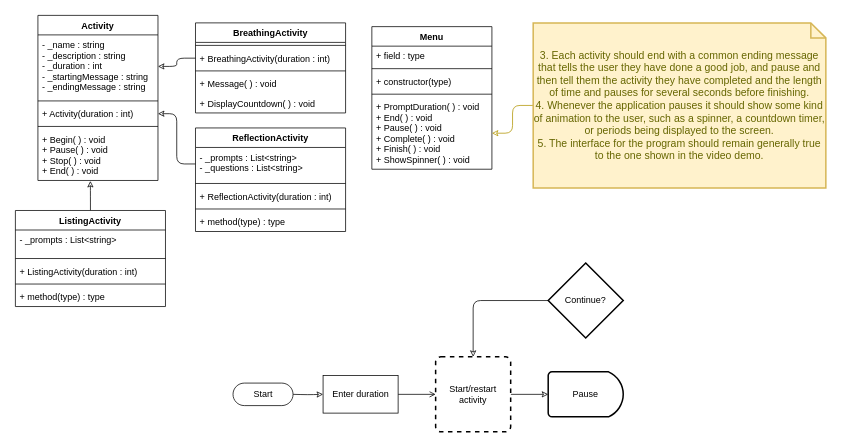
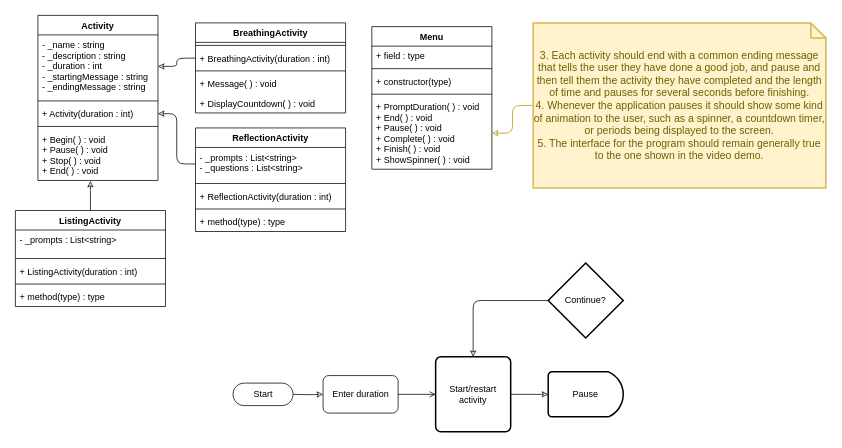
  <mxCell id="0" />
  <mxCell id="1" parent="0" />
  <mxCell id="2" value="Menu" style="swimlane;fontStyle=1;align=center;verticalAlign=top;childLayout=stackLayout;horizontal=1;startSize=26;horizontalStack=0;resizeParent=1;resizeParentMax=0;resizeLast=0;collapsible=1;marginBottom=0;" vertex="1" parent="1"><mxGeometry x="495" y="35" width="160" height="190" as="geometry" /></mxCell>
  <mxCell id="3" value="+ field : type" style="text;strokeColor=none;fillColor=none;align=left;verticalAlign=top;spacingLeft=4;spacingRight=4;overflow=hidden;rotatable=0;points=[[0,0.5],[1,0.5]];portConstraint=eastwest;" vertex="1" parent="2"><mxGeometry y="26" width="160" height="26" as="geometry" /></mxCell>
  <mxCell id="4" value="" style="line;strokeWidth=1;fillColor=none;align=left;verticalAlign=middle;spacingTop=-1;spacingLeft=3;spacingRight=3;rotatable=0;labelPosition=right;points=[];portConstraint=eastwest;strokeColor=inherit;" vertex="1" parent="2"><mxGeometry y="52" width="160" height="8" as="geometry" /></mxCell>
  <mxCell id="5" value="+ constructor(type)" style="text;strokeColor=none;fillColor=none;align=left;verticalAlign=top;spacingLeft=4;spacingRight=4;overflow=hidden;rotatable=0;points=[[0,0.5],[1,0.5]];portConstraint=eastwest;" vertex="1" parent="2"><mxGeometry y="60" width="160" height="26" as="geometry" /></mxCell>
  <mxCell id="6" value="" style="line;strokeWidth=1;fillColor=none;align=left;verticalAlign=middle;spacingTop=-1;spacingLeft=3;spacingRight=3;rotatable=0;labelPosition=right;points=[];portConstraint=eastwest;strokeColor=inherit;" vertex="1" parent="2"><mxGeometry y="86" width="160" height="8" as="geometry" /></mxCell>
  <mxCell id="7" value="+ PromptDuration( ) : void&#10;+ End( ) : void&#10;+ Pause( ) : void&#10;+ Complete( ) : void&#10;+ Finish( ) : void&#10;+ ShowSpinner( ) : void" style="text;strokeColor=none;fillColor=none;align=left;verticalAlign=top;spacingLeft=4;spacingRight=4;overflow=hidden;rotatable=0;points=[[0,0.5],[1,0.5]];portConstraint=eastwest;" vertex="1" parent="2"><mxGeometry y="94" width="160" height="96" as="geometry" /></mxCell>
  <mxCell id="8" value="Activity" style="swimlane;fontStyle=1;align=center;verticalAlign=top;childLayout=stackLayout;horizontal=1;startSize=26;horizontalStack=0;resizeParent=1;resizeParentMax=0;resizeLast=0;collapsible=1;marginBottom=0;" vertex="1" parent="1"><mxGeometry x="50" y="20" width="160" height="220" as="geometry" /></mxCell>
  <mxCell id="9" value="- _name : string&#10;- _description : string&#10;- _duration : int&#10;- _startingMessage : string&#10;- _endingMessage : string" style="text;strokeColor=none;fillColor=none;align=left;verticalAlign=top;spacingLeft=4;spacingRight=4;overflow=hidden;rotatable=0;points=[[0,0.5],[1,0.5]];portConstraint=eastwest;" vertex="1" parent="8"><mxGeometry y="26" width="160" height="84" as="geometry" /></mxCell>
  <mxCell id="10" value="" style="line;strokeWidth=1;fillColor=none;align=left;verticalAlign=middle;spacingTop=-1;spacingLeft=3;spacingRight=3;rotatable=0;labelPosition=right;points=[];portConstraint=eastwest;strokeColor=inherit;" vertex="1" parent="8"><mxGeometry y="110" width="160" height="8" as="geometry" /></mxCell>
  <mxCell id="11" value="+ Activity(duration : int)" style="text;strokeColor=none;fillColor=none;align=left;verticalAlign=top;spacingLeft=4;spacingRight=4;overflow=hidden;rotatable=0;points=[[0,0.5],[1,0.5]];portConstraint=eastwest;" vertex="1" parent="8"><mxGeometry y="118" width="160" height="26" as="geometry" /></mxCell>
  <mxCell id="12" value="" style="line;strokeWidth=1;fillColor=none;align=left;verticalAlign=middle;spacingTop=-1;spacingLeft=3;spacingRight=3;rotatable=0;labelPosition=right;points=[];portConstraint=eastwest;strokeColor=inherit;" vertex="1" parent="8"><mxGeometry y="144" width="160" height="8" as="geometry" /></mxCell>
  <mxCell id="13" value="+ Begin( ) : void&#10;+ Pause( ) : void&#10;+ Stop( ) : void&#10;+ End( ) : void" style="text;strokeColor=none;fillColor=none;align=left;verticalAlign=top;spacingLeft=4;spacingRight=4;overflow=hidden;rotatable=0;points=[[0,0.5],[1,0.5]];portConstraint=eastwest;" vertex="1" parent="8"><mxGeometry y="152" width="160" height="68" as="geometry" /></mxCell>
  <mxCell id="14" value="BreathingActivity" style="swimlane;fontStyle=1;align=center;verticalAlign=top;childLayout=stackLayout;horizontal=1;startSize=26;horizontalStack=0;resizeParent=1;resizeParentMax=0;resizeLast=0;collapsible=1;marginBottom=0;" vertex="1" parent="1"><mxGeometry x="260" y="30" width="200" height="120" as="geometry" /></mxCell>
  <mxCell id="15" value="" style="line;strokeWidth=1;fillColor=none;align=left;verticalAlign=middle;spacingTop=-1;spacingLeft=3;spacingRight=3;rotatable=0;labelPosition=right;points=[];portConstraint=eastwest;strokeColor=inherit;" vertex="1" parent="14"><mxGeometry y="26" width="200" height="8" as="geometry" /></mxCell>
  <mxCell id="16" value="+ BreathingActivity(duration : int)" style="text;strokeColor=none;fillColor=none;align=left;verticalAlign=top;spacingLeft=4;spacingRight=4;overflow=hidden;rotatable=0;points=[[0,0.5],[1,0.5]];portConstraint=eastwest;" vertex="1" parent="14"><mxGeometry y="34" width="200" height="26" as="geometry" /></mxCell>
  <mxCell id="17" value="" style="line;strokeWidth=1;fillColor=none;align=left;verticalAlign=middle;spacingTop=-1;spacingLeft=3;spacingRight=3;rotatable=0;labelPosition=right;points=[];portConstraint=eastwest;strokeColor=inherit;" vertex="1" parent="14"><mxGeometry y="60" width="200" height="8" as="geometry" /></mxCell>
  <mxCell id="18" value="+ Message( ) : void" style="text;strokeColor=none;fillColor=none;align=left;verticalAlign=top;spacingLeft=4;spacingRight=4;overflow=hidden;rotatable=0;points=[[0,0.5],[1,0.5]];portConstraint=eastwest;" vertex="1" parent="14"><mxGeometry y="68" width="200" height="26" as="geometry" /></mxCell>
  <mxCell id="19" value="+ DisplayCountdown( ) : void" style="text;strokeColor=none;fillColor=none;align=left;verticalAlign=top;spacingLeft=4;spacingRight=4;overflow=hidden;rotatable=0;points=[[0,0.5],[1,0.5]];portConstraint=eastwest;" vertex="1" parent="14"><mxGeometry y="94" width="200" height="26" as="geometry" /></mxCell>
  <mxCell id="20" value="ReflectionActivity" style="swimlane;fontStyle=1;align=center;verticalAlign=top;childLayout=stackLayout;horizontal=1;startSize=26;horizontalStack=0;resizeParent=1;resizeParentMax=0;resizeLast=0;collapsible=1;marginBottom=0;" vertex="1" parent="1"><mxGeometry x="260" y="170" width="200" height="138" as="geometry" /></mxCell>
  <mxCell id="21" value="- _prompts : List&lt;string&gt;&#10;- _questions : List&lt;string&gt;" style="text;strokeColor=none;fillColor=none;align=left;verticalAlign=top;spacingLeft=4;spacingRight=4;overflow=hidden;rotatable=0;points=[[0,0.5],[1,0.5]];portConstraint=eastwest;" vertex="1" parent="20"><mxGeometry y="26" width="200" height="44" as="geometry" /></mxCell>
  <mxCell id="22" value="" style="line;strokeWidth=1;fillColor=none;align=left;verticalAlign=middle;spacingTop=-1;spacingLeft=3;spacingRight=3;rotatable=0;labelPosition=right;points=[];portConstraint=eastwest;strokeColor=inherit;" vertex="1" parent="20"><mxGeometry y="70" width="200" height="8" as="geometry" /></mxCell>
  <mxCell id="23" value="+ ReflectionActivity(duration : int)" style="text;strokeColor=none;fillColor=none;align=left;verticalAlign=top;spacingLeft=4;spacingRight=4;overflow=hidden;rotatable=0;points=[[0,0.5],[1,0.5]];portConstraint=eastwest;" vertex="1" parent="20"><mxGeometry y="78" width="200" height="26" as="geometry" /></mxCell>
  <mxCell id="24" value="" style="line;strokeWidth=1;fillColor=none;align=left;verticalAlign=middle;spacingTop=-1;spacingLeft=3;spacingRight=3;rotatable=0;labelPosition=right;points=[];portConstraint=eastwest;strokeColor=inherit;" vertex="1" parent="20"><mxGeometry y="104" width="200" height="8" as="geometry" /></mxCell>
  <mxCell id="25" value="+ method(type) : type" style="text;strokeColor=none;fillColor=none;align=left;verticalAlign=top;spacingLeft=4;spacingRight=4;overflow=hidden;rotatable=0;points=[[0,0.5],[1,0.5]];portConstraint=eastwest;" vertex="1" parent="20"><mxGeometry y="112" width="200" height="26" as="geometry" /></mxCell>
  <mxCell id="26" style="edgeStyle=orthogonalEdgeStyle;html=1;exitX=0.5;exitY=0;exitDx=0;exitDy=0;entryX=0.437;entryY=1.01;entryDx=0;entryDy=0;entryPerimeter=0;startArrow=none;startFill=0;endArrow=classic;endFill=0;" edge="1" parent="1" source="27" target="13"><mxGeometry relative="1" as="geometry" /></mxCell>
  <mxCell id="27" value="ListingActivity" style="swimlane;fontStyle=1;align=center;verticalAlign=top;childLayout=stackLayout;horizontal=1;startSize=26;horizontalStack=0;resizeParent=1;resizeParentMax=0;resizeLast=0;collapsible=1;marginBottom=0;" vertex="1" parent="1"><mxGeometry x="20" y="280" width="200" height="128" as="geometry" /></mxCell>
  <mxCell id="28" value="- _prompts : List&lt;string&gt;" style="text;strokeColor=none;fillColor=none;align=left;verticalAlign=top;spacingLeft=4;spacingRight=4;overflow=hidden;rotatable=0;points=[[0,0.5],[1,0.5]];portConstraint=eastwest;" vertex="1" parent="27"><mxGeometry y="26" width="200" height="34" as="geometry" /></mxCell>
  <mxCell id="29" value="" style="line;strokeWidth=1;fillColor=none;align=left;verticalAlign=middle;spacingTop=-1;spacingLeft=3;spacingRight=3;rotatable=0;labelPosition=right;points=[];portConstraint=eastwest;strokeColor=inherit;" vertex="1" parent="27"><mxGeometry y="60" width="200" height="8" as="geometry" /></mxCell>
  <mxCell id="30" value="+ ListingActivity(duration : int)" style="text;strokeColor=none;fillColor=none;align=left;verticalAlign=top;spacingLeft=4;spacingRight=4;overflow=hidden;rotatable=0;points=[[0,0.5],[1,0.5]];portConstraint=eastwest;" vertex="1" parent="27"><mxGeometry y="68" width="200" height="26" as="geometry" /></mxCell>
  <mxCell id="31" value="" style="line;strokeWidth=1;fillColor=none;align=left;verticalAlign=middle;spacingTop=-1;spacingLeft=3;spacingRight=3;rotatable=0;labelPosition=right;points=[];portConstraint=eastwest;strokeColor=inherit;" vertex="1" parent="27"><mxGeometry y="94" width="200" height="8" as="geometry" /></mxCell>
  <mxCell id="32" value="+ method(type) : type" style="text;strokeColor=none;fillColor=none;align=left;verticalAlign=top;spacingLeft=4;spacingRight=4;overflow=hidden;rotatable=0;points=[[0,0.5],[1,0.5]];portConstraint=eastwest;" vertex="1" parent="27"><mxGeometry y="102" width="200" height="26" as="geometry" /></mxCell>
  <mxCell id="33" style="edgeStyle=orthogonalEdgeStyle;html=1;exitX=0;exitY=0.5;exitDx=0;exitDy=0;exitPerimeter=0;entryX=1;entryY=0.5;entryDx=0;entryDy=0;startArrow=none;startFill=0;endArrow=classic;endFill=0;fillColor=#e3c800;strokeColor=#B09500;" edge="1" parent="1" source="34" target="7"><mxGeometry relative="1" as="geometry" /></mxCell>
  <mxCell id="34" value="3. Each activity should end with a common ending message that tells the user they have done a good job, and pause and then tell them the activity they have completed and the length of time and pauses for several seconds before finishing.&lt;br&gt;&lt;div&gt;4. Whenever the application pauses it should show some kind of animation to the user, such as a spinner, a countdown timer, or periods being displayed to the screen.&lt;/div&gt;&lt;div&gt;5. The interface for the program should remain generally true to the one shown in the video demo.&lt;/div&gt;" style="shape=note;strokeWidth=2;fontSize=14;size=20;whiteSpace=wrap;html=1;fillColor=#fff2cc;strokeColor=#d6b656;fontColor=#666600;" vertex="1" parent="1"><mxGeometry x="710" y="30" width="390" height="220" as="geometry" /></mxCell>
  <mxCell id="35" style="edgeStyle=orthogonalEdgeStyle;html=1;exitX=0;exitY=0.5;exitDx=0;exitDy=0;entryX=1;entryY=0.5;entryDx=0;entryDy=0;startArrow=none;startFill=0;endArrow=classic;endFill=0;" edge="1" parent="1" source="16" target="9"><mxGeometry relative="1" as="geometry" /></mxCell>
  <mxCell id="36" style="edgeStyle=orthogonalEdgeStyle;html=1;exitX=0;exitY=0.5;exitDx=0;exitDy=0;startArrow=none;startFill=0;endArrow=classic;endFill=0;" edge="1" parent="1" source="21" target="11"><mxGeometry relative="1" as="geometry" /></mxCell>
  <mxCell id="37" style="edgeStyle=orthogonalEdgeStyle;html=1;exitX=1;exitY=0.5;exitDx=0;exitDy=0;exitPerimeter=0;entryX=0;entryY=0.5;entryDx=0;entryDy=0;startArrow=none;startFill=0;endArrow=classic;endFill=0;" edge="1" parent="1" target="40"><mxGeometry relative="1" as="geometry"><mxPoint x="390" y="525" as="sourcePoint" /></mxGeometry></mxCell>
  <mxCell id="38" value="Start" style="html=1;dashed=0;whitespace=wrap;shape=mxgraph.dfd.start" vertex="1" parent="1"><mxGeometry x="310" y="510" width="80" height="30" as="geometry" /></mxCell>
  <mxCell id="39" style="edgeStyle=orthogonalEdgeStyle;html=1;exitX=1;exitY=0.5;exitDx=0;exitDy=0;entryX=0;entryY=0.5;entryDx=0;entryDy=0;startArrow=none;startFill=0;endArrow=open;endFill=0;" edge="1" parent="1" source="40" target="42"><mxGeometry relative="1" as="geometry" /></mxCell>
- <mxCell id="40" value="Enter duration" style="html=1;dashed=0;whitespace=wrap;" vertex="1" parent="1"><mxGeometry x="430" y="500" width="100" height="50" as="geometry" /></mxCell>
+ <mxCell id="40" value="Enter duration" style="html=1;dashed=0;whitespace=wrap;rounded=1;" vertex="1" parent="1"><mxGeometry x="430" y="500" width="100" height="50" as="geometry" /></mxCell>
  <mxCell id="41" style="edgeStyle=orthogonalEdgeStyle;html=1;exitX=1;exitY=0.5;exitDx=0;exitDy=0;startArrow=none;startFill=0;endArrow=classic;endFill=0;" edge="1" parent="1" source="42" target="43"><mxGeometry relative="1" as="geometry" /></mxCell>
- <mxCell id="42" value="Start/restart activity" style="rounded=1;whiteSpace=wrap;html=1;absoluteArcSize=1;arcSize=14;strokeWidth=2;dashed=1;" vertex="1" parent="1"><mxGeometry x="580" y="475" width="100" height="100" as="geometry" /></mxCell>
+ <mxCell id="42" value="Start/restart activity" style="rounded=1;whiteSpace=wrap;html=1;absoluteArcSize=1;arcSize=14;strokeWidth=2;" vertex="1" parent="1"><mxGeometry x="580" y="475" width="100" height="100" as="geometry" /></mxCell>
  <mxCell id="43" value="Pause" style="strokeWidth=2;html=1;shape=mxgraph.flowchart.delay;whiteSpace=wrap;" vertex="1" parent="1"><mxGeometry x="730" y="495" width="100" height="60" as="geometry" /></mxCell>
  <mxCell id="44" style="edgeStyle=orthogonalEdgeStyle;html=1;exitX=0;exitY=0.5;exitDx=0;exitDy=0;exitPerimeter=0;startArrow=none;startFill=0;endArrow=classic;endFill=0;" edge="1" parent="1" source="45" target="42"><mxGeometry relative="1" as="geometry" /></mxCell>
  <mxCell id="45" value="Continue?" style="strokeWidth=2;html=1;shape=mxgraph.flowchart.decision;whiteSpace=wrap;" vertex="1" parent="1"><mxGeometry x="730" y="350" width="100" height="100" as="geometry" /></mxCell>
